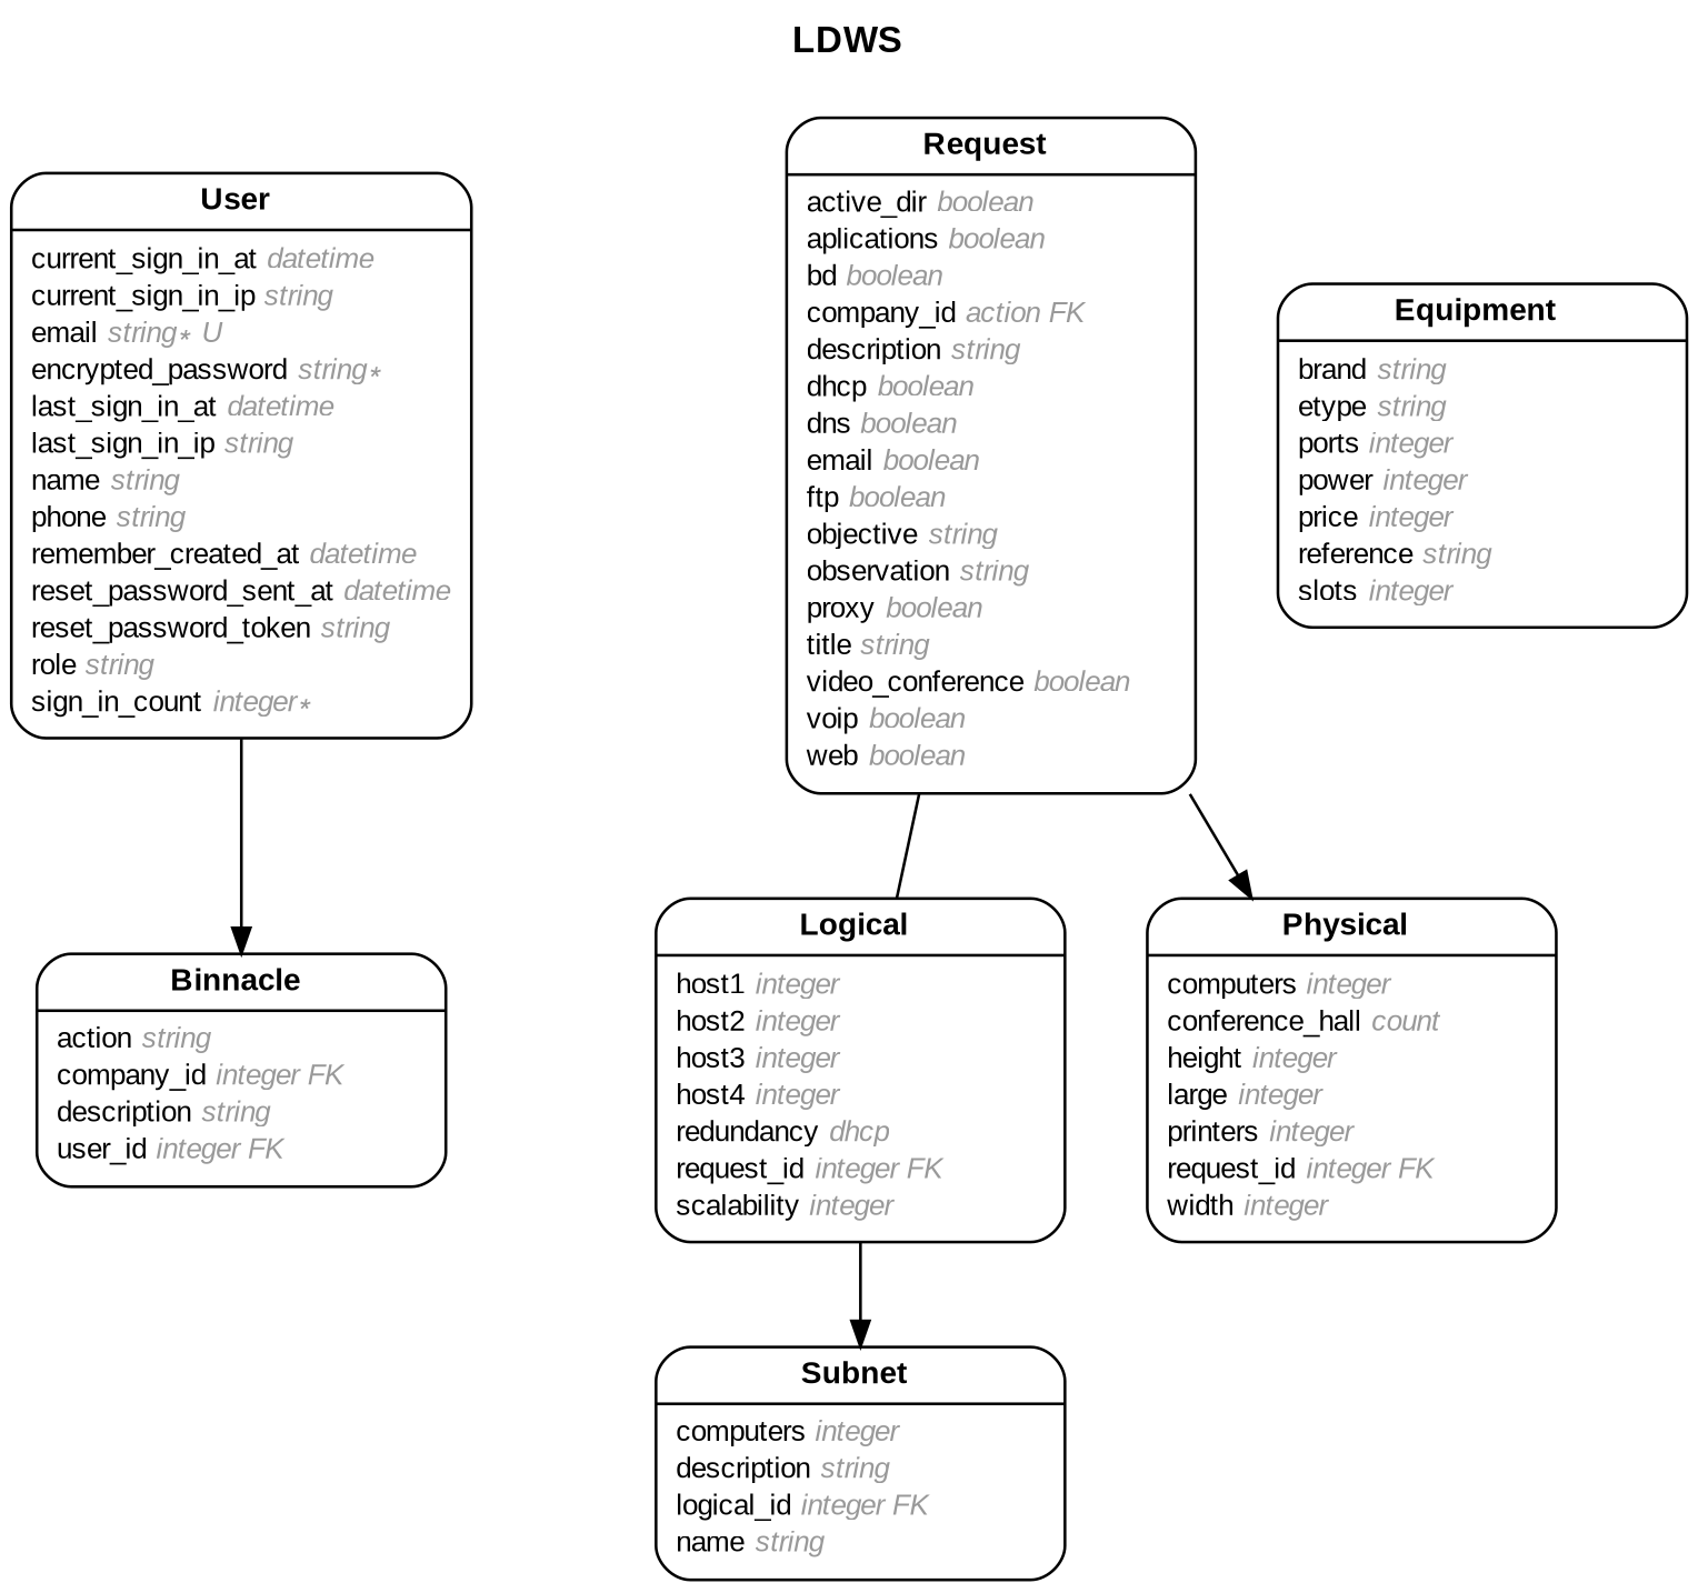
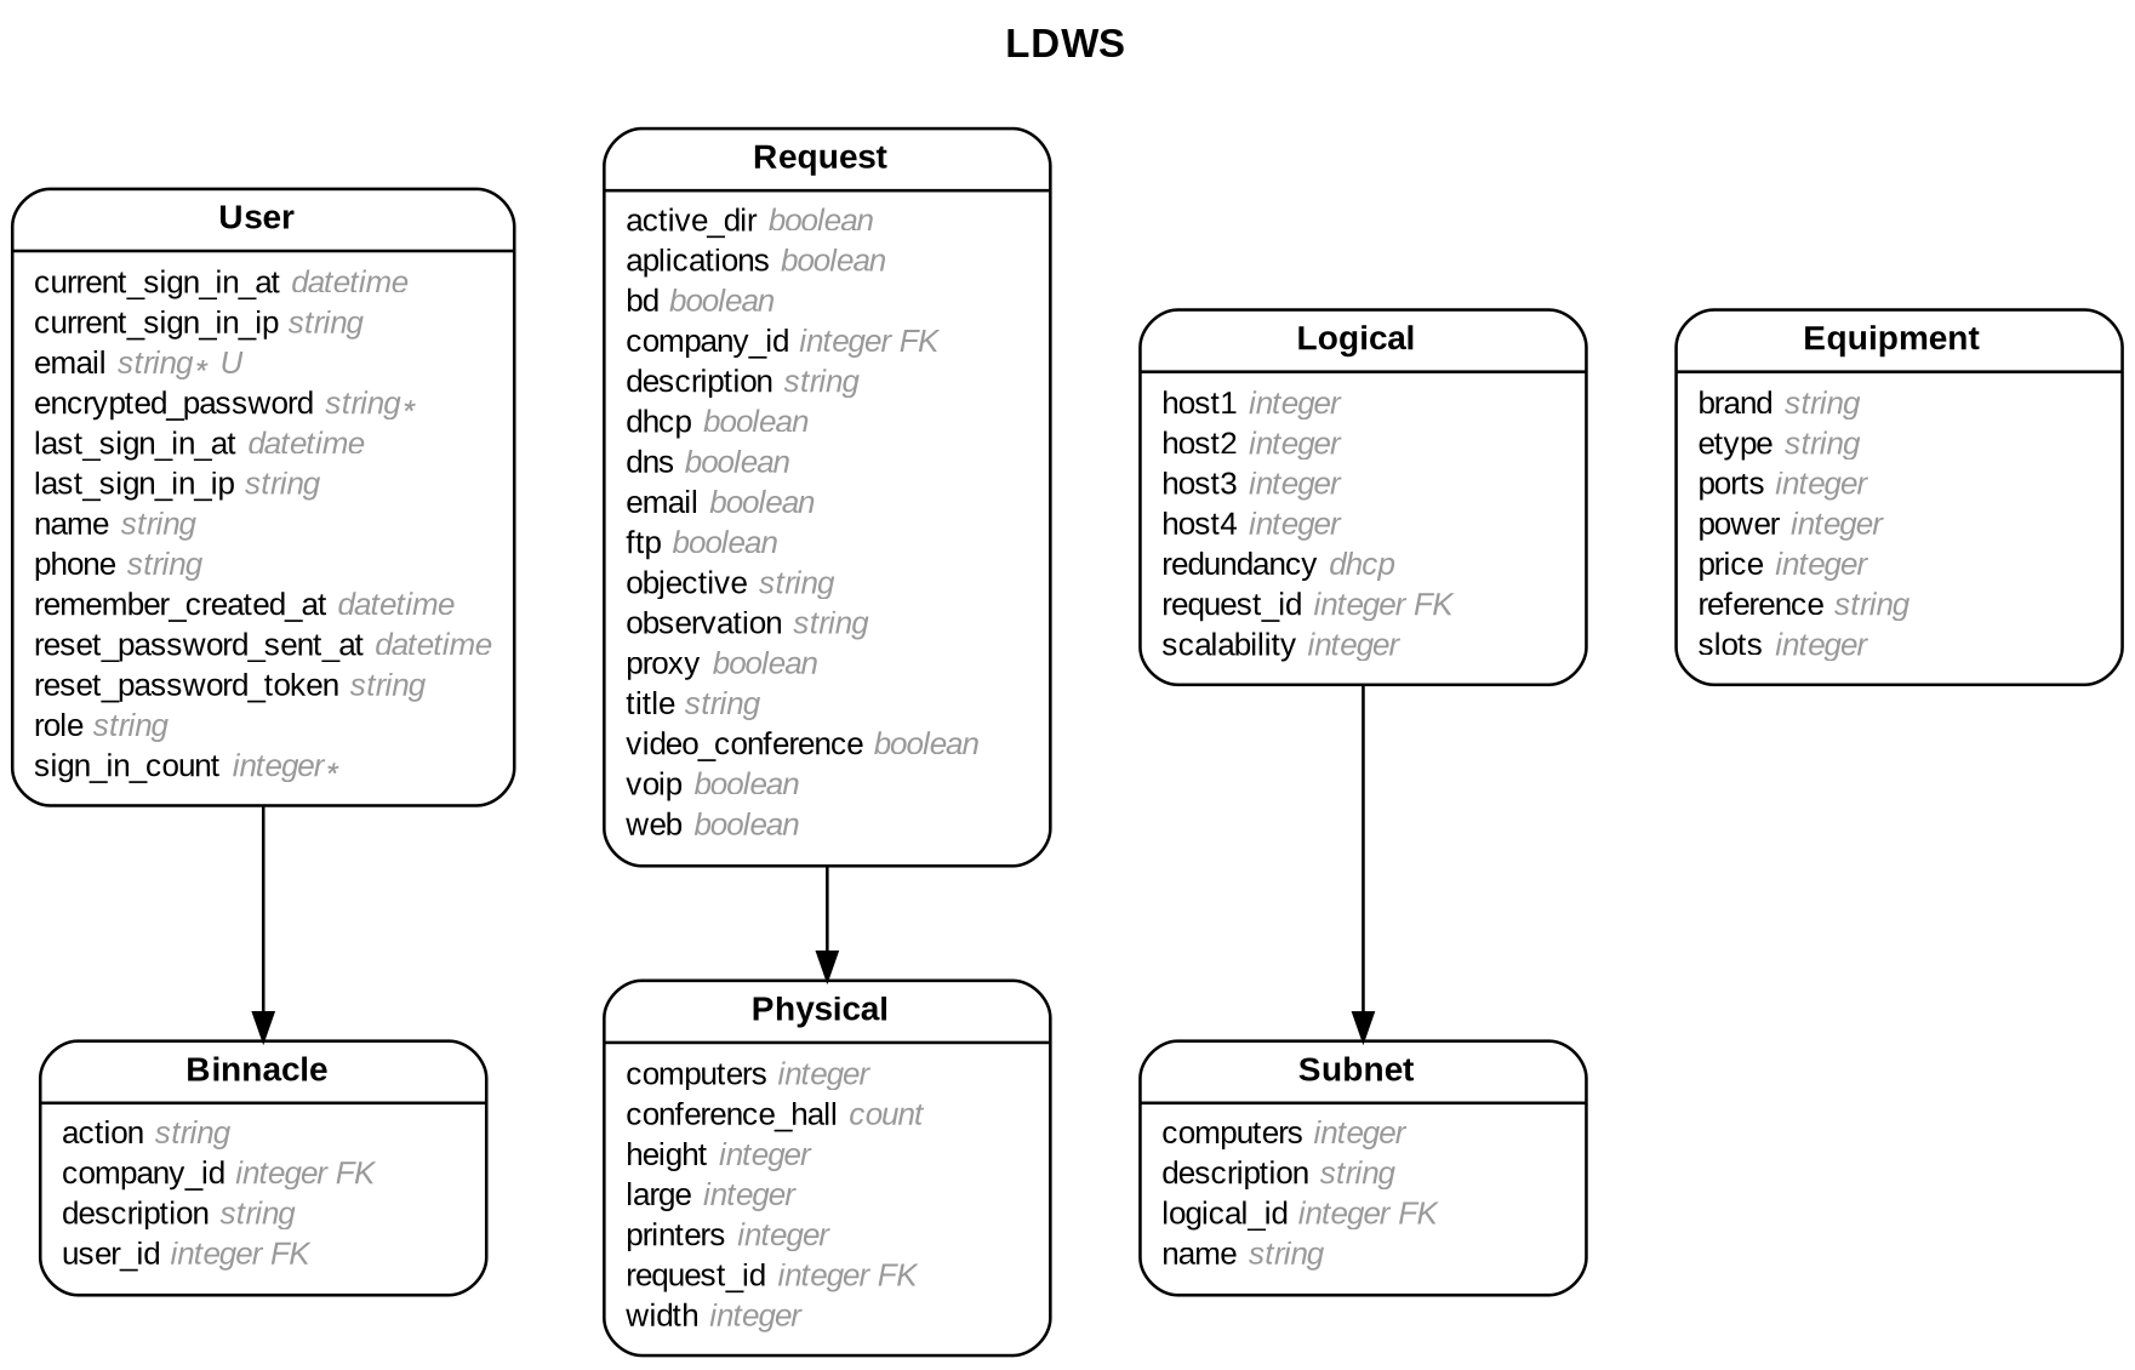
  digraph {
    concentrate=true
    fontname="Arial Bold"
    fontsize=13
    label="LDWS\n\n"
    labelloc=t
    nodesep=0.4
    rankdir=TB
    ranksep=0.5
    splines=spline
    node [fontname=Arial fontsize=10 margin="0.07,0.05" penwidth=1.0 shape=Mrecord]
    edge [arrowhead=normal arrowsize=0.9 arrowtail=none dir=both fontname=Arial fontsize=7 labelangle=32 labeldistance=1.8 penwidth=1.0 weight=2]
    n1 [label=<{<table border="0" align="center" cellspacing="0.5" cellpadding="0" width="134">   <tr><td align="center" valign="bottom" width="130"><font face="Arial Bold" point-size="11">Binnacle</font></td></tr> </table> | <table border="0" align="left" cellspacing="2" cellpadding="0" width="134">   <tr><td align="left" width="130" port="action">action <font face="Arial Italic" color="grey60">string</font></td></tr>   <tr><td align="left" width="130" port="company_id">company_id <font face="Arial Italic" color="grey60">integer FK</font></td></tr>   <tr><td align="left" width="130" port="description">description <font face="Arial Italic" color="grey60">string</font></td></tr>   <tr><td align="left" width="130" port="user_id">user_id <font face="Arial Italic" color="grey60">integer FK</font></td></tr> </table> }>]
-   n2 [label=<{<table border="0" align="center" cellspacing="0.5" cellpadding="0" width="134">   <tr><td align="center" valign="bottom" width="130"><font face="Arial Bold" point-size="11">Request</font></td></tr> </table> | <table border="0" align="left" cellspacing="2" cellpadding="0" width="134">   <tr><td align="left" width="130" port="active_dir">active_dir <font face="Arial Italic" color="grey60">boolean</font></td></tr>   <tr><td align="left" width="130" port="aplications">aplications <font face="Arial Italic" color="grey60">boolean</font></td></tr>   <tr><td align="left" width="130" port="bd">bd <font face="Arial Italic" color="grey60">boolean</font></td></tr>   <tr><td align="left" width="130" port="company_id">company_id <font face="Arial Italic" color="grey60">action FK</font></td></tr>   <tr><td align="left" width="130" port="description">description <font face="Arial Italic" color="grey60">string</font></td></tr>   <tr><td align="left" width="130" port="dhcp">dhcp <font face="Arial Italic" color="grey60">boolean</font></td></tr>   <tr><td align="left" width="130" port="dns">dns <font face="Arial Italic" color="grey60">boolean</font></td></tr>   <tr><td align="left" width="130" port="email">email <font face="Arial Italic" color="grey60">boolean</font></td></tr>   <tr><td align="left" width="130" port="ftp">ftp <font face="Arial Italic" color="grey60">boolean</font></td></tr>   <tr><td align="left" width="130" port="objective">objective <font face="Arial Italic" color="grey60">string</font></td></tr>   <tr><td align="left" width="130" port="observation">observation <font face="Arial Italic" color="grey60">string</font></td></tr>   <tr><td align="left" width="130" port="proxy">proxy <font face="Arial Italic" color="grey60">boolean</font></td></tr>   <tr><td align="left" width="130" port="title">title <font face="Arial Italic" color="grey60">string</font></td></tr>   <tr><td align="left" width="130" port="video_conference">video_conference <font face="Arial Italic" color="grey60">boolean</font></td></tr>   <tr><td align="left" width="130" port="voip">voip <font face="Arial Italic" color="grey60">boolean</font></td></tr>   <tr><td align="left" width="130" port="web">web <font face="Arial Italic" color="grey60">boolean</font></td></tr> </table> }>]
+   n2 [label=<{<table border="0" align="center" cellspacing="0.5" cellpadding="0" width="134">   <tr><td align="center" valign="bottom" width="130"><font face="Arial Bold" point-size="11">Request</font></td></tr> </table> | <table border="0" align="left" cellspacing="2" cellpadding="0" width="134">   <tr><td align="left" width="130" port="active_dir">active_dir <font face="Arial Italic" color="grey60">boolean</font></td></tr>   <tr><td align="left" width="130" port="aplications">aplications <font face="Arial Italic" color="grey60">boolean</font></td></tr>   <tr><td align="left" width="130" port="bd">bd <font face="Arial Italic" color="grey60">boolean</font></td></tr>   <tr><td align="left" width="130" port="company_id">company_id <font face="Arial Italic" color="grey60">integer FK</font></td></tr>   <tr><td align="left" width="130" port="description">description <font face="Arial Italic" color="grey60">string</font></td></tr>   <tr><td align="left" width="130" port="dhcp">dhcp <font face="Arial Italic" color="grey60">boolean</font></td></tr>   <tr><td align="left" width="130" port="dns">dns <font face="Arial Italic" color="grey60">boolean</font></td></tr>   <tr><td align="left" width="130" port="email">email <font face="Arial Italic" color="grey60">boolean</font></td></tr>   <tr><td align="left" width="130" port="ftp">ftp <font face="Arial Italic" color="grey60">boolean</font></td></tr>   <tr><td align="left" width="130" port="objective">objective <font face="Arial Italic" color="grey60">string</font></td></tr>   <tr><td align="left" width="130" port="observation">observation <font face="Arial Italic" color="grey60">string</font></td></tr>   <tr><td align="left" width="130" port="proxy">proxy <font face="Arial Italic" color="grey60">boolean</font></td></tr>   <tr><td align="left" width="130" port="title">title <font face="Arial Italic" color="grey60">string</font></td></tr>   <tr><td align="left" width="130" port="video_conference">video_conference <font face="Arial Italic" color="grey60">boolean</font></td></tr>   <tr><td align="left" width="130" port="voip">voip <font face="Arial Italic" color="grey60">boolean</font></td></tr>   <tr><td align="left" width="130" port="web">web <font face="Arial Italic" color="grey60">boolean</font></td></tr> </table> }>]
    n3 [label=<{<table border="0" align="center" cellspacing="0.5" cellpadding="0" width="134">   <tr><td align="center" valign="bottom" width="130"><font face="Arial Bold" point-size="11">Logical</font></td></tr> </table> | <table border="0" align="left" cellspacing="2" cellpadding="0" width="134">   <tr><td align="left" width="130" port="host1">host1 <font face="Arial Italic" color="grey60">integer</font></td></tr>   <tr><td align="left" width="130" port="host2">host2 <font face="Arial Italic" color="grey60">integer</font></td></tr>   <tr><td align="left" width="130" port="host3">host3 <font face="Arial Italic" color="grey60">integer</font></td></tr>   <tr><td align="left" width="130" port="host4">host4 <font face="Arial Italic" color="grey60">integer</font></td></tr>   <tr><td align="left" width="130" port="redundancy">redundancy <font face="Arial Italic" color="grey60">dhcp</font></td></tr>   <tr><td align="left" width="130" port="request_id">request_id <font face="Arial Italic" color="grey60">integer FK</font></td></tr>   <tr><td align="left" width="130" port="scalability">scalability <font face="Arial Italic" color="grey60">integer</font></td></tr> </table> }>]
    n4 [label=<{<table border="0" align="center" cellspacing="0.5" cellpadding="0" width="134">   <tr><td align="center" valign="bottom" width="130"><font face="Arial Bold" point-size="11">Physical</font></td></tr> </table> | <table border="0" align="left" cellspacing="2" cellpadding="0" width="134">   <tr><td align="left" width="130" port="computers">computers <font face="Arial Italic" color="grey60">integer</font></td></tr>   <tr><td align="left" width="130" port="conference_hall">conference_hall <font face="Arial Italic" color="grey60">count</font></td></tr>   <tr><td align="left" width="130" port="height">height <font face="Arial Italic" color="grey60">integer</font></td></tr>   <tr><td align="left" width="130" port="large">large <font face="Arial Italic" color="grey60">integer</font></td></tr>   <tr><td align="left" width="130" port="printers">printers <font face="Arial Italic" color="grey60">integer</font></td></tr>   <tr><td align="left" width="130" port="request_id">request_id <font face="Arial Italic" color="grey60">integer FK</font></td></tr>   <tr><td align="left" width="130" port="width">width <font face="Arial Italic" color="grey60">integer</font></td></tr> </table> }>]
    n5 [label=<{<table border="0" align="center" cellspacing="0.5" cellpadding="0" width="134">   <tr><td align="center" valign="bottom" width="130"><font face="Arial Bold" point-size="11">Equipment</font></td></tr> </table> | <table border="0" align="left" cellspacing="2" cellpadding="0" width="134">   <tr><td align="left" width="130" port="brand">brand <font face="Arial Italic" color="grey60">string</font></td></tr>   <tr><td align="left" width="130" port="etype">etype <font face="Arial Italic" color="grey60">string</font></td></tr>   <tr><td align="left" width="130" port="ports">ports <font face="Arial Italic" color="grey60">integer</font></td></tr>   <tr><td align="left" width="130" port="power">power <font face="Arial Italic" color="grey60">integer</font></td></tr>   <tr><td align="left" width="130" port="price">price <font face="Arial Italic" color="grey60">integer</font></td></tr>   <tr><td align="left" width="130" port="reference">reference <font face="Arial Italic" color="grey60">string</font></td></tr>   <tr><td align="left" width="130" port="slots">slots <font face="Arial Italic" color="grey60">integer</font></td></tr> </table> }>]
    n6 [label=<{<table border="0" align="center" cellspacing="0.5" cellpadding="0" width="134">   <tr><td align="center" valign="bottom" width="130"><font face="Arial Bold" point-size="11">Subnet</font></td></tr> </table> | <table border="0" align="left" cellspacing="2" cellpadding="0" width="134">   <tr><td align="left" width="130" port="computers">computers <font face="Arial Italic" color="grey60">integer</font></td></tr>   <tr><td align="left" width="130" port="description">description <font face="Arial Italic" color="grey60">string</font></td></tr>   <tr><td align="left" width="130" port="logical_id">logical_id <font face="Arial Italic" color="grey60">integer FK</font></td></tr>   <tr><td align="left" width="130" port="name">name <font face="Arial Italic" color="grey60">string</font></td></tr> </table> }>]
    n7 [label=<{<table border="0" align="center" cellspacing="0.5" cellpadding="0" width="134">   <tr><td align="center" valign="bottom" width="130"><font face="Arial Bold" point-size="11">User</font></td></tr> </table> | <table border="0" align="left" cellspacing="2" cellpadding="0" width="134">   <tr><td align="left" width="130" port="current_sign_in_at">current_sign_in_at <font face="Arial Italic" color="grey60">datetime</font></td></tr>   <tr><td align="left" width="130" port="current_sign_in_ip">current_sign_in_ip <font face="Arial Italic" color="grey60">string</font></td></tr>   <tr><td align="left" width="130" port="email">email <font face="Arial Italic" color="grey60">string ∗ U</font></td></tr>   <tr><td align="left" width="130" port="encrypted_password">encrypted_password <font face="Arial Italic" color="grey60">string ∗</font></td></tr>   <tr><td align="left" width="130" port="last_sign_in_at">last_sign_in_at <font face="Arial Italic" color="grey60">datetime</font></td></tr>   <tr><td align="left" width="130" port="last_sign_in_ip">last_sign_in_ip <font face="Arial Italic" color="grey60">string</font></td></tr>   <tr><td align="left" width="130" port="name">name <font face="Arial Italic" color="grey60">string</font></td></tr>   <tr><td align="left" width="130" port="phone">phone <font face="Arial Italic" color="grey60">string</font></td></tr>   <tr><td align="left" width="130" port="remember_created_at">remember_created_at <font face="Arial Italic" color="grey60">datetime</font></td></tr>   <tr><td align="left" width="130" port="reset_password_sent_at">reset_password_sent_at <font face="Arial Italic" color="grey60">datetime</font></td></tr>   <tr><td align="left" width="130" port="reset_password_token">reset_password_token <font face="Arial Italic" color="grey60">string</font></td></tr>   <tr><td align="left" width="130" port="role">role <font face="Arial Italic" color="grey60">string</font></td></tr>   <tr><td align="left" width="130" port="sign_in_count">sign_in_count <font face="Arial Italic" color="grey60">integer ∗</font></td></tr> </table> }>]
-   n2 -> n3 [arrowhead=none]
    n2 -> n4
    n3 -> n6
    n7 -> n1 [weight=1]
  }
